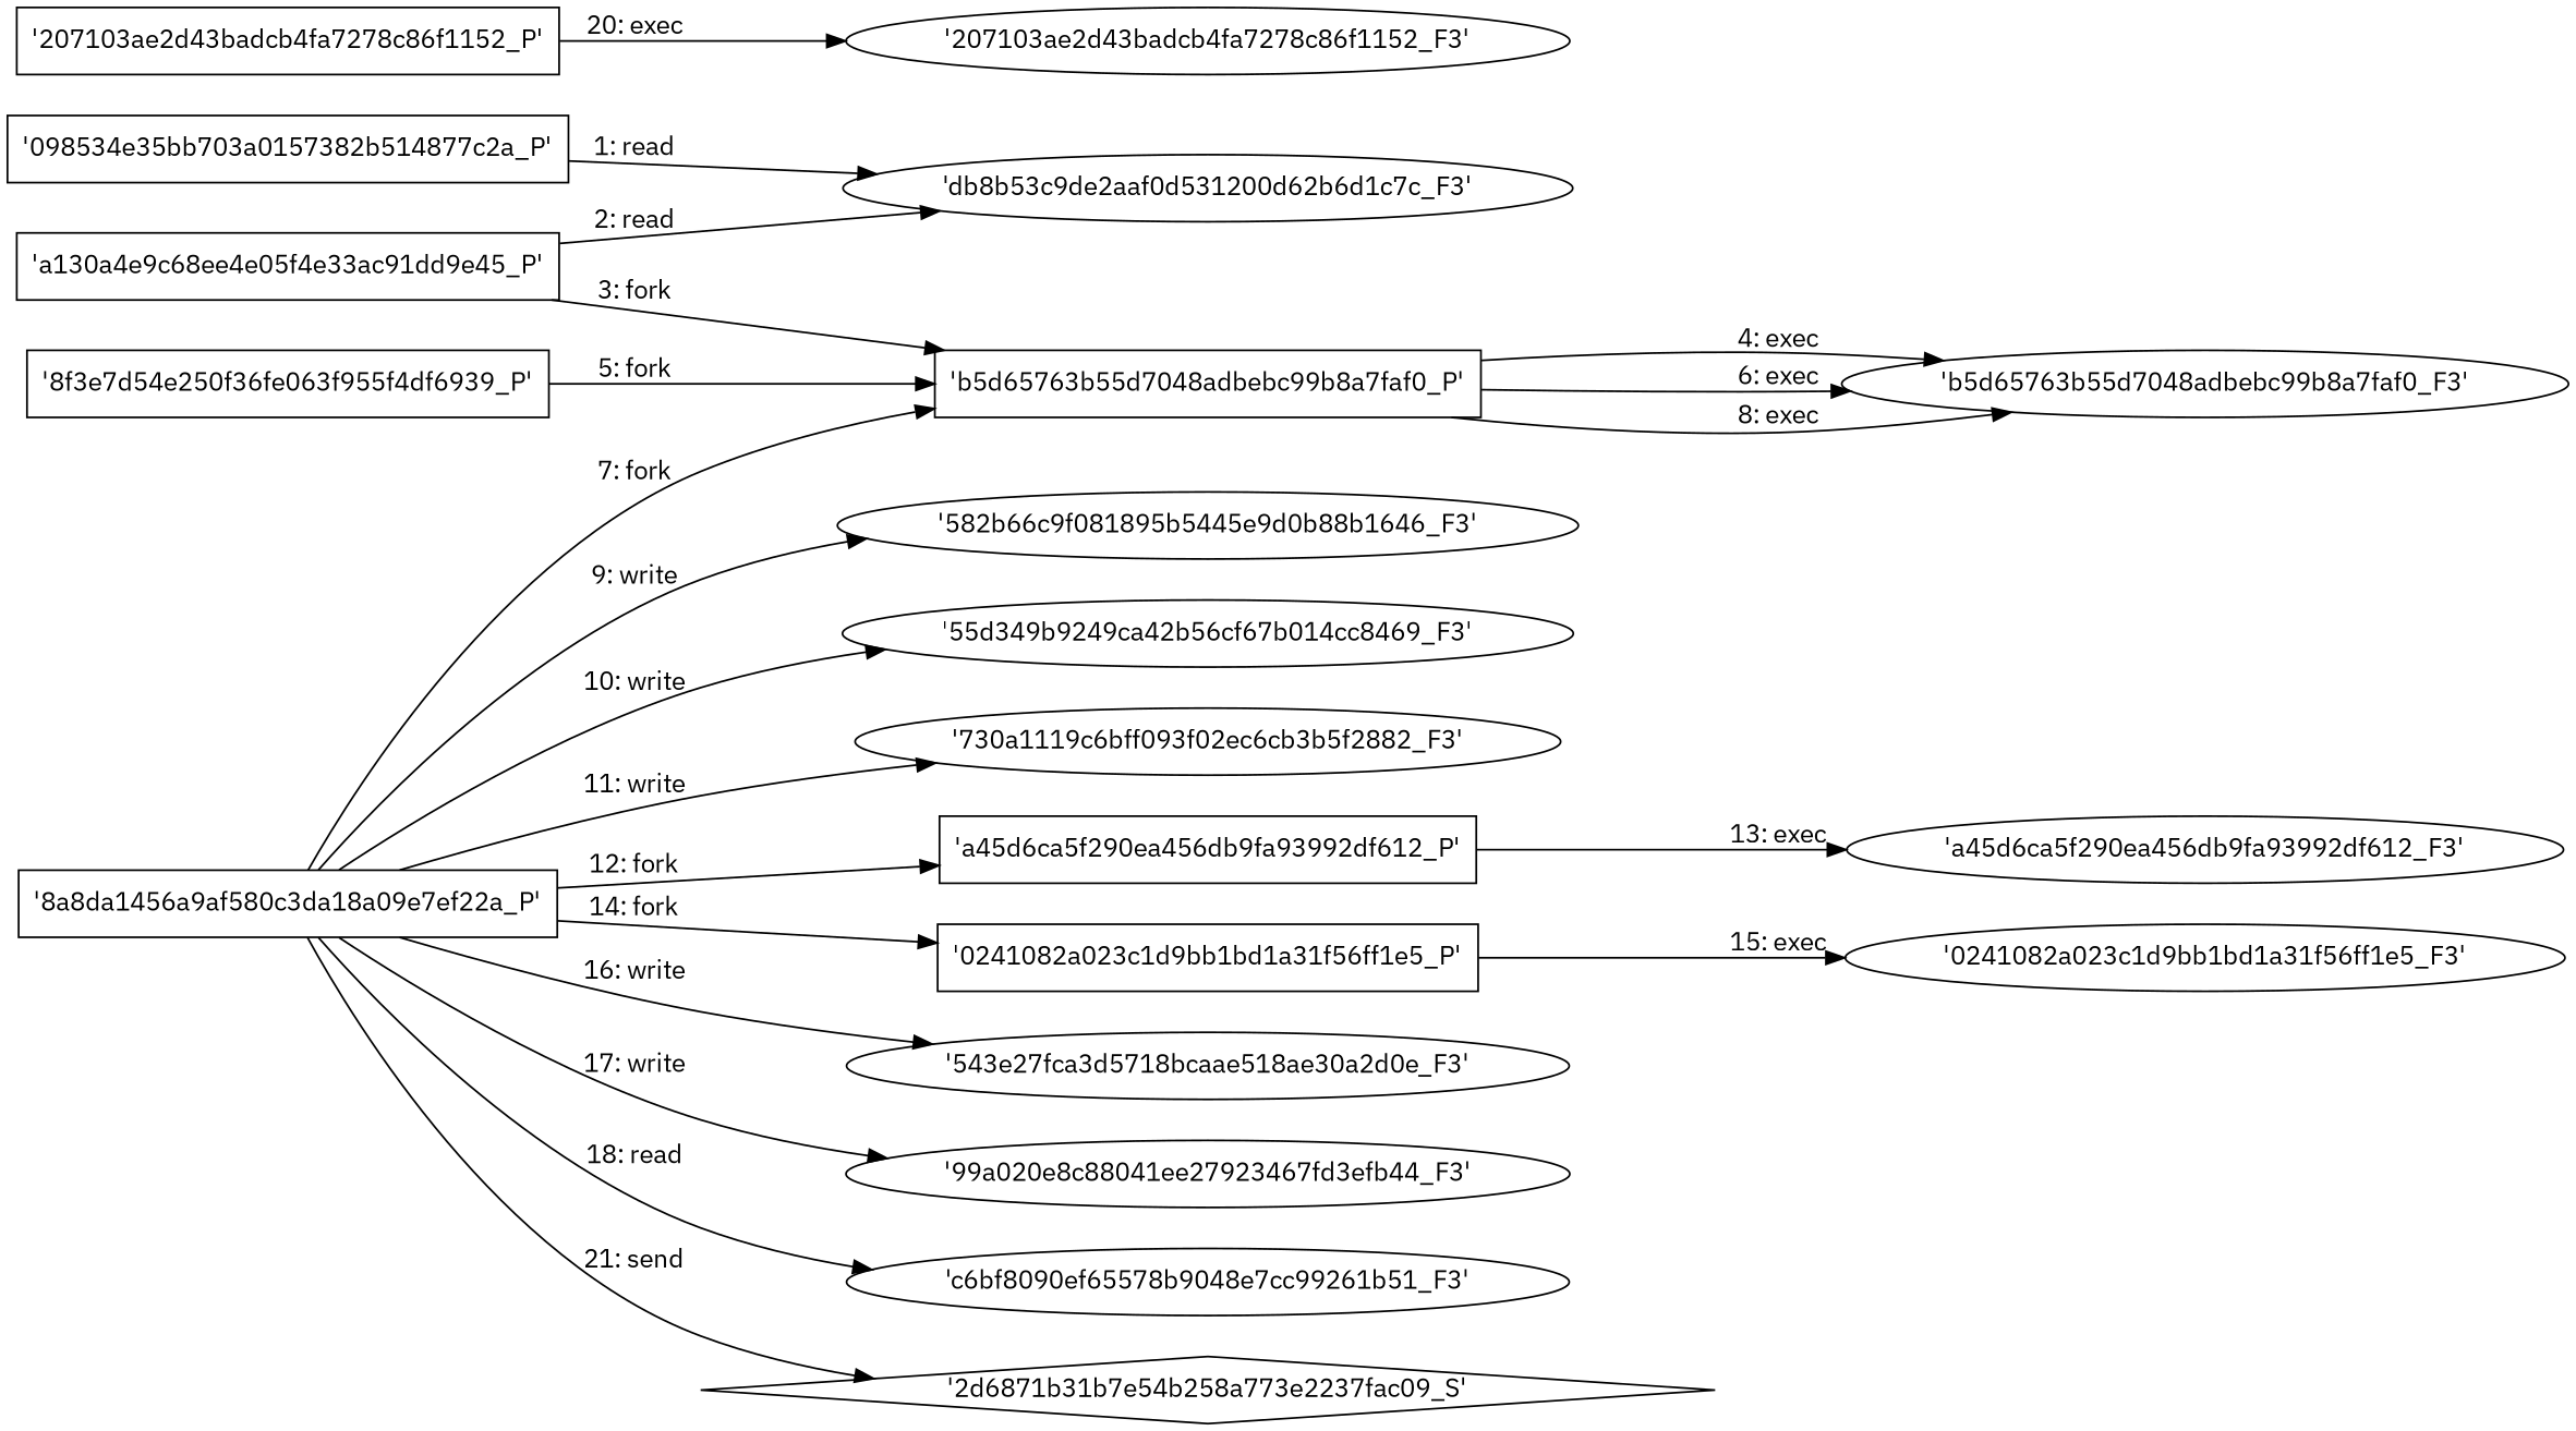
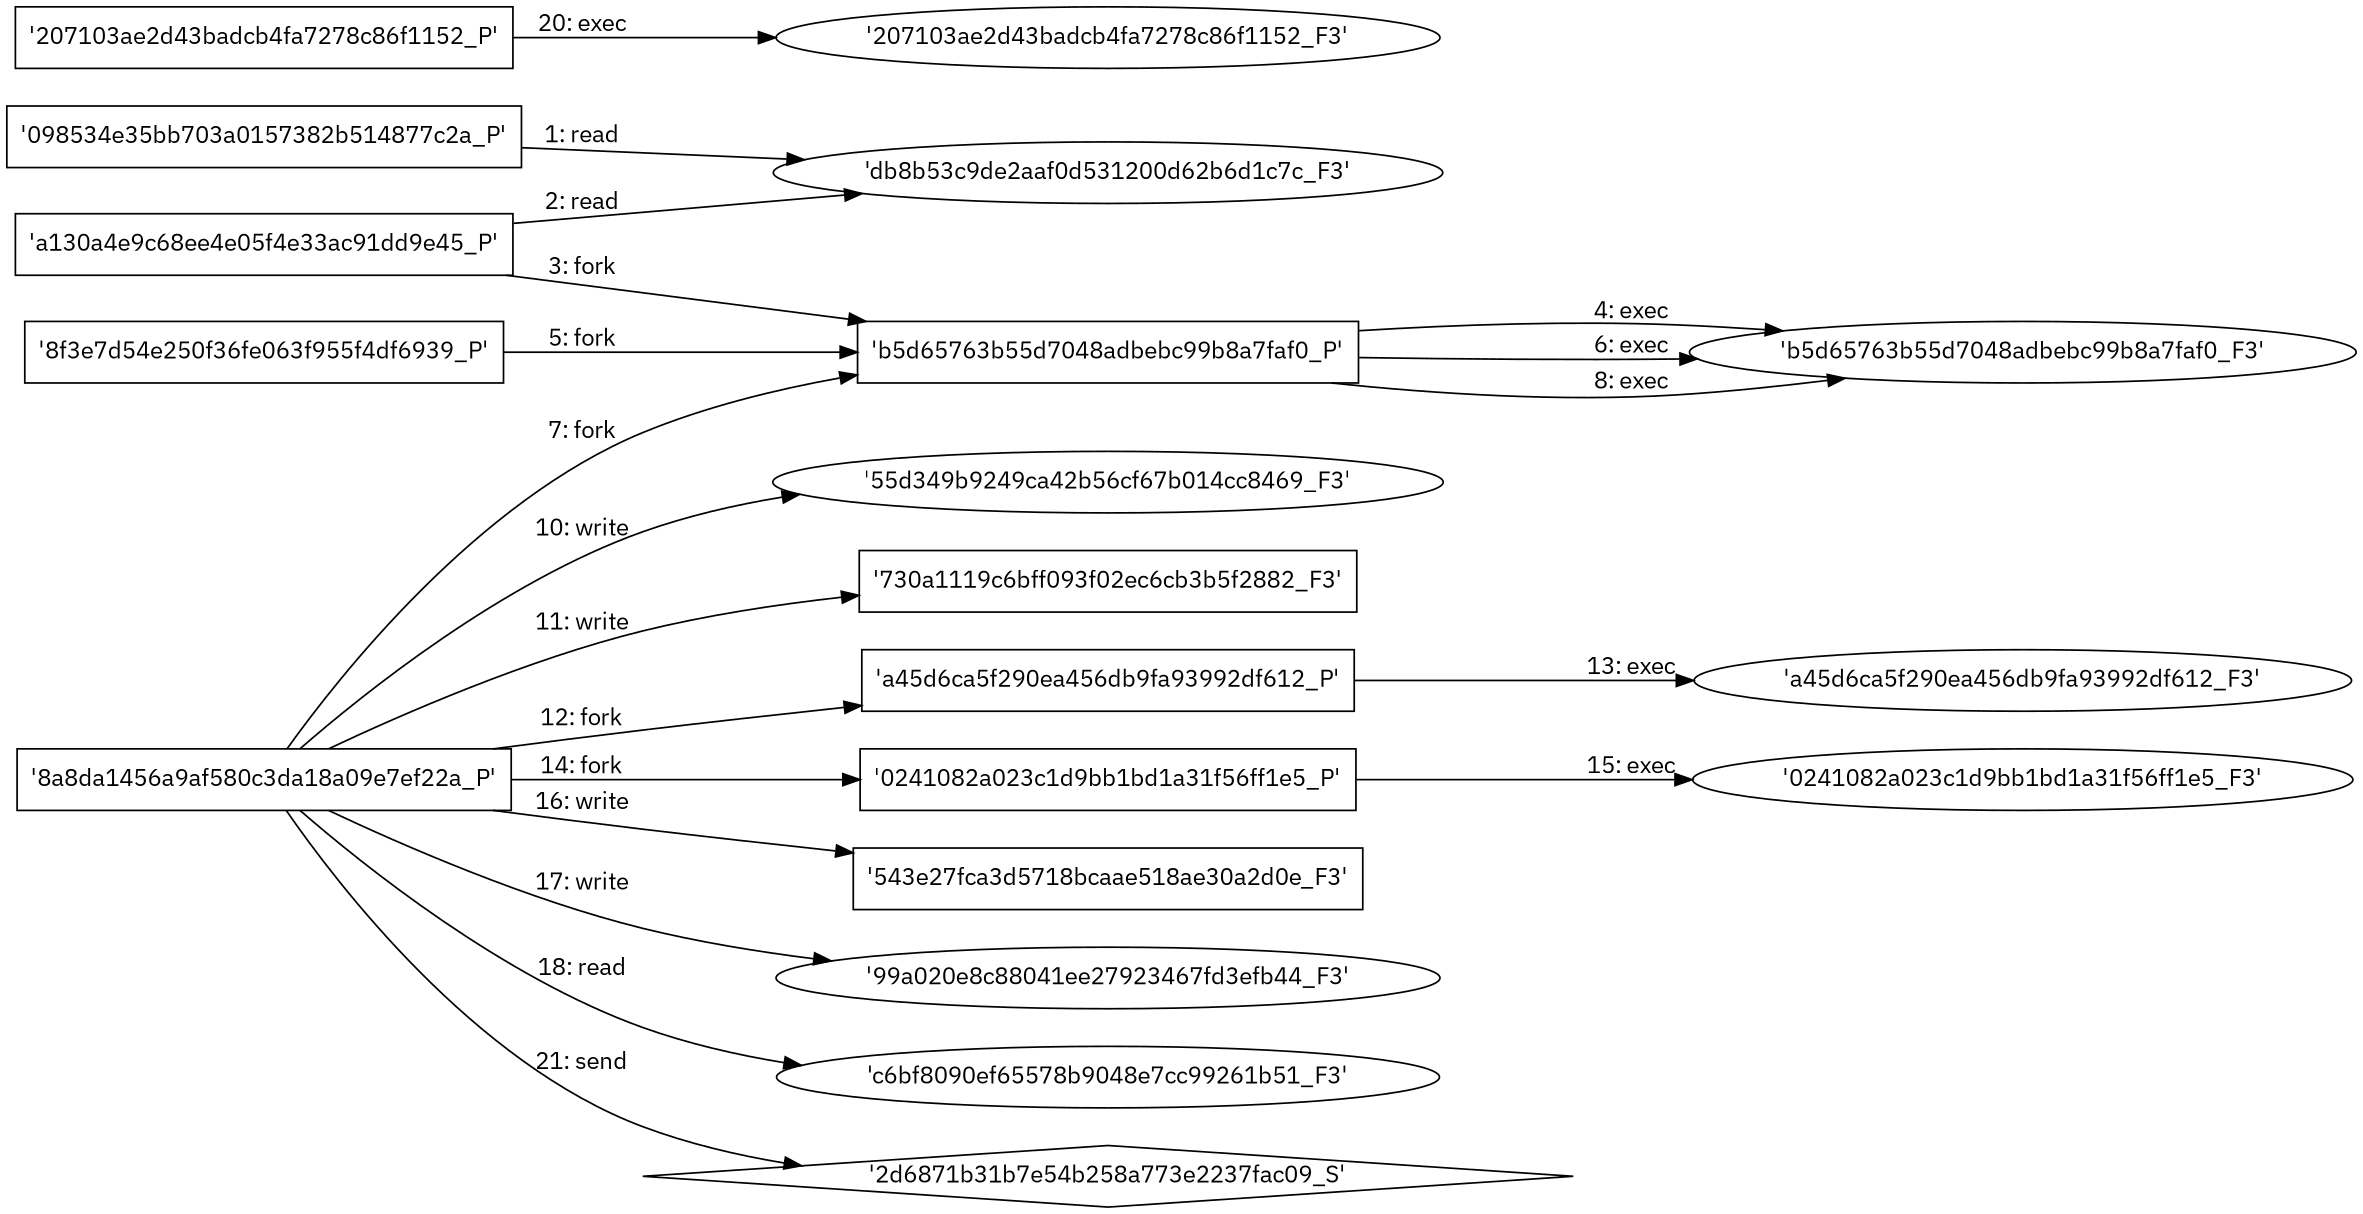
  digraph {
    engine=neato
    fixedsize=false
    fontname="IBM Plex Sans"
    fontsize=10
    nodesep=0.3
    rankdir=LR
    ranksep=0
    splines=true
    node [fontname="IBM Plex Sans" node_type=Process shape=ellipse]
    edge [fontname="IBM Plex Sans"]
    "'db8b53c9de2aaf0d531200d62b6d1c7c_F3'" [node_type=file]
    "'098534e35bb703a0157382b514877c2a_P'" [shape=box]
    "'a130a4e9c68ee4e05f4e33ac91dd9e45_P'" [shape=box]
    "'b5d65763b55d7048adbebc99b8a7faf0_P'" [shape=box]
    "'b5d65763b55d7048adbebc99b8a7faf0_F3'" [node_type=File]
    "'8f3e7d54e250f36fe063f955f4df6939_P'" [shape=box]
    "'8a8da1456a9af580c3da18a09e7ef22a_P'" [shape=box]
-   "'582b66c9f081895b5445e9d0b88b1646_F3'" [node_type=file]
    "'55d349b9249ca42b56cf67b014cc8469_F3'" [node_type=file]
-   "'730a1119c6bff093f02ec6cb3b5f2882_F3'" [node_type=file]
+   "'730a1119c6bff093f02ec6cb3b5f2882_F3'" [node_type=file shape=box]
    "'a45d6ca5f290ea456db9fa93992df612_P'" [shape=box]
    "'0241082a023c1d9bb1bd1a31f56ff1e5_P'" [shape=box]
-   "'543e27fca3d5718bcaae518ae30a2d0e_F3'" [node_type=file]
+   "'543e27fca3d5718bcaae518ae30a2d0e_F3'" [node_type=file shape=box]
    "'99a020e8c88041ee27923467fd3efb44_F3'" [node_type=file]
    "'c6bf8090ef65578b9048e7cc99261b51_F3'" [node_type=file]
    "'2d6871b31b7e54b258a773e2237fac09_S'" [node_type=Socket shape=diamond]
    "'a45d6ca5f290ea456db9fa93992df612_F3'" [node_type=File]
    "'0241082a023c1d9bb1bd1a31f56ff1e5_F3'" [node_type=File]
    "'207103ae2d43badcb4fa7278c86f1152_P'" [shape=box]
    "'207103ae2d43badcb4fa7278c86f1152_F3'" [node_type=File]
    "'098534e35bb703a0157382b514877c2a_P'" -> "'db8b53c9de2aaf0d531200d62b6d1c7c_F3'" [label="1: read"]
    "'a130a4e9c68ee4e05f4e33ac91dd9e45_P'" -> "'db8b53c9de2aaf0d531200d62b6d1c7c_F3'" [label="2: read"]
    "'a130a4e9c68ee4e05f4e33ac91dd9e45_P'" -> "'b5d65763b55d7048adbebc99b8a7faf0_P'" [label="3: fork"]
    "'b5d65763b55d7048adbebc99b8a7faf0_P'" -> "'b5d65763b55d7048adbebc99b8a7faf0_F3'" [label="4: exec"]
    "'b5d65763b55d7048adbebc99b8a7faf0_P'" -> "'b5d65763b55d7048adbebc99b8a7faf0_F3'" [label="6: exec"]
    "'b5d65763b55d7048adbebc99b8a7faf0_P'" -> "'b5d65763b55d7048adbebc99b8a7faf0_F3'" [label="8: exec"]
    "'8f3e7d54e250f36fe063f955f4df6939_P'" -> "'b5d65763b55d7048adbebc99b8a7faf0_P'" [label="5: fork"]
    "'8a8da1456a9af580c3da18a09e7ef22a_P'" -> "'b5d65763b55d7048adbebc99b8a7faf0_P'" [label="7: fork"]
-   "'8a8da1456a9af580c3da18a09e7ef22a_P'" -> "'582b66c9f081895b5445e9d0b88b1646_F3'" [label="9: write"]
    "'8a8da1456a9af580c3da18a09e7ef22a_P'" -> "'55d349b9249ca42b56cf67b014cc8469_F3'" [label="10: write"]
    "'8a8da1456a9af580c3da18a09e7ef22a_P'" -> "'730a1119c6bff093f02ec6cb3b5f2882_F3'" [label="11: write"]
    "'8a8da1456a9af580c3da18a09e7ef22a_P'" -> "'a45d6ca5f290ea456db9fa93992df612_P'" [label="12: fork"]
    "'8a8da1456a9af580c3da18a09e7ef22a_P'" -> "'0241082a023c1d9bb1bd1a31f56ff1e5_P'" [label="14: fork"]
    "'8a8da1456a9af580c3da18a09e7ef22a_P'" -> "'543e27fca3d5718bcaae518ae30a2d0e_F3'" [label="16: write"]
    "'8a8da1456a9af580c3da18a09e7ef22a_P'" -> "'99a020e8c88041ee27923467fd3efb44_F3'" [label="17: write"]
    "'8a8da1456a9af580c3da18a09e7ef22a_P'" -> "'c6bf8090ef65578b9048e7cc99261b51_F3'" [label="18: read"]
    "'8a8da1456a9af580c3da18a09e7ef22a_P'" -> "'2d6871b31b7e54b258a773e2237fac09_S'" [label="21: send"]
    "'a45d6ca5f290ea456db9fa93992df612_P'" -> "'a45d6ca5f290ea456db9fa93992df612_F3'" [label="13: exec"]
    "'0241082a023c1d9bb1bd1a31f56ff1e5_P'" -> "'0241082a023c1d9bb1bd1a31f56ff1e5_F3'" [label="15: exec"]
    "'207103ae2d43badcb4fa7278c86f1152_P'" -> "'207103ae2d43badcb4fa7278c86f1152_F3'" [label="20: exec"]
  }
